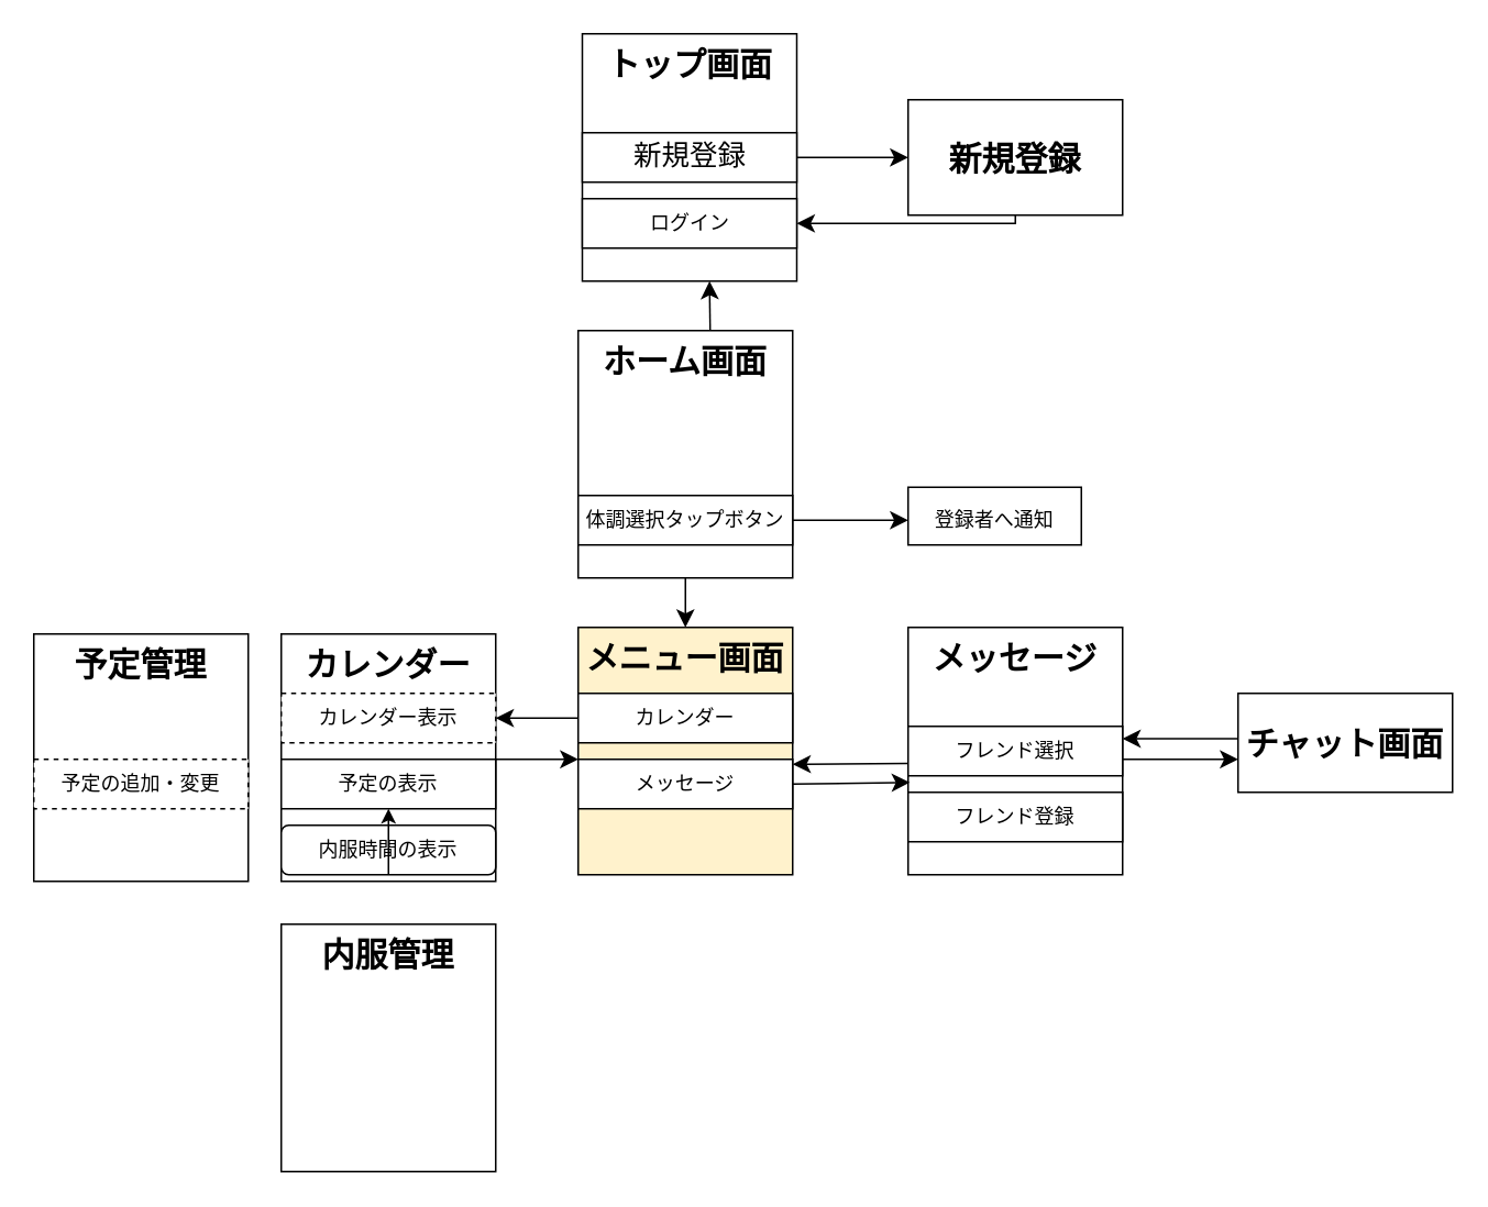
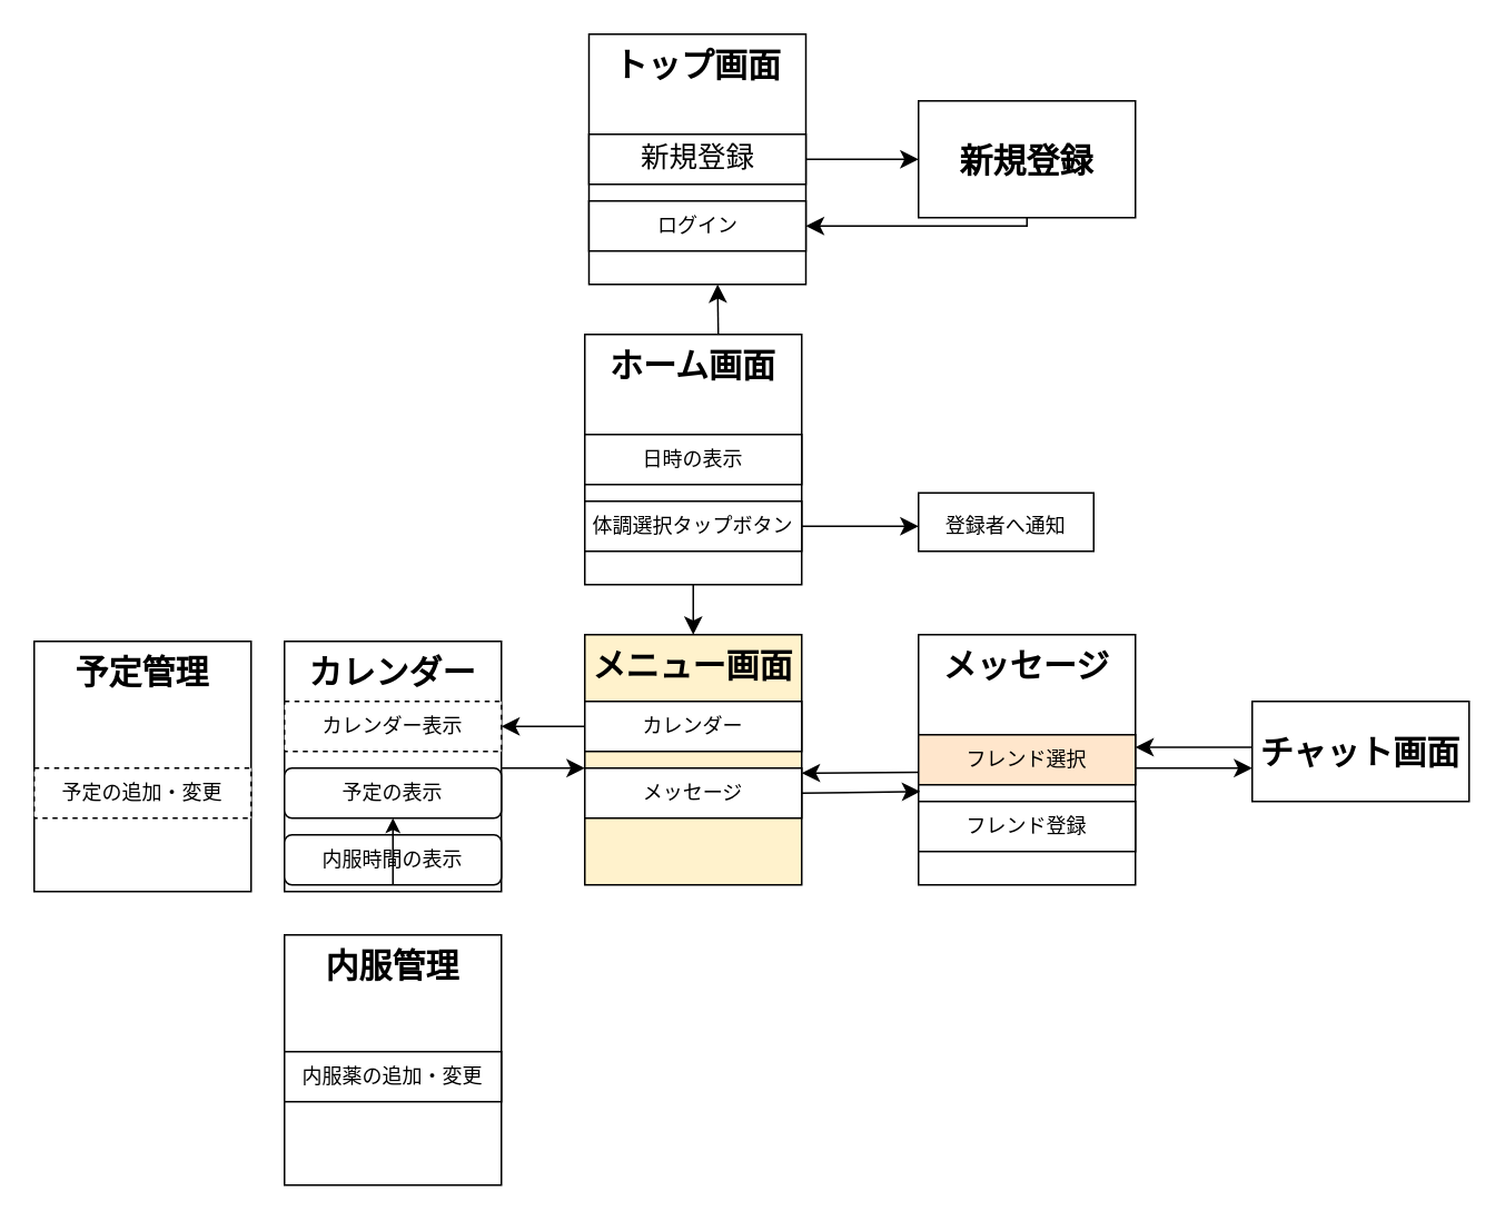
  <mxCell id="0" />
  <mxCell id="1" parent="0" />
  <mxCell id="2" value="&lt;b style=&quot;border-color: var(--border-color); font-size: 20px; text-align: justify;&quot;&gt;メッセージ&lt;/b&gt;" style="rounded=0;whiteSpace=wrap;html=1;fontSize=16;verticalAlign=top;" parent="1" vertex="1"><mxGeometry x="550" y="380" width="130" height="150" as="geometry" /></mxCell>
  <mxCell id="3" value="&lt;b style=&quot;border-color: var(--border-color); font-size: 20px; text-align: justify;&quot;&gt;カレンダー&lt;/b&gt;" style="rounded=0;whiteSpace=wrap;html=1;fontSize=16;verticalAlign=top;" parent="1" vertex="1"><mxGeometry x="170" y="384" width="130" height="150" as="geometry" /></mxCell>
  <mxCell id="4" value="&lt;b style=&quot;border-color: var(--border-color); font-size: 12px; text-align: justify; background-color: initial;&quot;&gt;&lt;font style=&quot;border-color: var(--border-color); font-size: 20px;&quot;&gt;メニュー画面&lt;/font&gt;&lt;/b&gt;" style="rounded=0;whiteSpace=wrap;html=1;fontSize=16;verticalAlign=top;fillColor=#fff2cc;" parent="1" vertex="1"><mxGeometry x="350" y="380" width="130" height="150" as="geometry" /></mxCell>
  <mxCell id="5" style="edgeStyle=none;curved=1;rounded=0;orthogonalLoop=1;jettySize=auto;html=1;exitX=0.5;exitY=1;exitDx=0;exitDy=0;fontSize=12;startSize=8;endSize=8;" parent="1" source="6" edge="1"><mxGeometry relative="1" as="geometry"><mxPoint x="415" y="380" as="targetPoint" /></mxGeometry></mxCell>
  <mxCell id="6" value="&lt;b style=&quot;border-color: var(--border-color); font-size: 12px; text-align: justify; background-color: initial;&quot;&gt;&lt;font style=&quot;border-color: var(--border-color); font-size: 20px;&quot;&gt;ホーム画面&lt;/font&gt;&lt;/b&gt;" style="rounded=0;whiteSpace=wrap;html=1;fontSize=16;verticalAlign=top;" parent="1" vertex="1"><mxGeometry x="350" y="200" width="130" height="150" as="geometry" /></mxCell>
  <mxCell id="7" value="&lt;b style=&quot;border-color: var(--border-color); font-size: 12px; text-align: justify; background-color: initial;&quot;&gt;&lt;font style=&quot;border-color: var(--border-color); font-size: 20px;&quot;&gt;トップ画面&lt;/font&gt;&lt;/b&gt;" style="rounded=0;whiteSpace=wrap;html=1;fontSize=16;verticalAlign=top;" parent="1" vertex="1"><mxGeometry x="352.5" y="20" width="130" height="150" as="geometry" /></mxCell>
+ <mxCell id="8" value="日時の表示" style="rounded=0;whiteSpace=wrap;html=1;fillColor=#FFFFFF;strokeColor=#000000;" parent="1" vertex="1"><mxGeometry x="350" y="260" width="130" height="30" as="geometry" /></mxCell>
  <mxCell id="9" value="カレンダー表示" style="rounded=0;whiteSpace=wrap;html=1;fillColor=#FFFFFF;strokeColor=#000000;dashed=1;" parent="1" vertex="1"><mxGeometry x="170" y="420" width="130" height="30" as="geometry" /></mxCell>
  <mxCell id="10" value="メッセージ" style="rounded=0;whiteSpace=wrap;html=1;fillColor=#FFFFFF;strokeColor=#000000;" parent="1" vertex="1"><mxGeometry x="350" y="460" width="130" height="30" as="geometry" /></mxCell>
  <mxCell id="11" style="edgeStyle=none;curved=1;rounded=0;orthogonalLoop=1;jettySize=auto;html=1;exitX=1;exitY=0.5;exitDx=0;exitDy=0;fontSize=12;startSize=8;endSize=8;entryX=0;entryY=0.5;entryDx=0;entryDy=0;" parent="1" source="12" edge="1"><mxGeometry relative="1" as="geometry"><mxPoint x="550" y="315" as="targetPoint" /></mxGeometry></mxCell>
  <mxCell id="12" value="体調選択タップボタン" style="rounded=0;whiteSpace=wrap;html=1;fillColor=#FFFFFF;strokeColor=#000000;" parent="1" vertex="1"><mxGeometry x="350" y="300" width="130" height="30" as="geometry" /></mxCell>
  <mxCell id="13" style="edgeStyle=none;curved=1;rounded=0;orthogonalLoop=1;jettySize=auto;html=1;exitX=0;exitY=0.5;exitDx=0;exitDy=0;entryX=1;entryY=0.5;entryDx=0;entryDy=0;fontSize=12;startSize=8;endSize=8;" parent="1" source="14" target="9" edge="1"><mxGeometry relative="1" as="geometry" /></mxCell>
  <mxCell id="14" value="カレンダー" style="rounded=0;whiteSpace=wrap;html=1;fillColor=#FFFFFF;strokeColor=#000000;" parent="1" vertex="1"><mxGeometry x="350" y="420" width="130" height="30" as="geometry" /></mxCell>
  <mxCell id="15" value="内服時間の表示" style="whiteSpace=wrap;html=1;fillColor=#FFFFFF;strokeColor=#000000;rounded=1;" parent="1" vertex="1"><mxGeometry x="170" y="500" width="130" height="30" as="geometry" /></mxCell>
- <mxCell id="16" value="予定の表示" style="rounded=0;whiteSpace=wrap;html=1;fillColor=#FFFFFF;strokeColor=#000000;" parent="1" vertex="1"><mxGeometry x="170" y="460" width="130" height="30" as="geometry" /></mxCell>
+ <mxCell id="16" value="予定の表示" style="whiteSpace=wrap;html=1;fillColor=#FFFFFF;strokeColor=#000000;rounded=1;" parent="1" vertex="1"><mxGeometry x="170" y="460" width="130" height="30" as="geometry" /></mxCell>
  <mxCell id="17" value="フレンド登録" style="rounded=0;whiteSpace=wrap;html=1;fillColor=#FFFFFF;strokeColor=#000000;" parent="1" vertex="1"><mxGeometry x="550" y="480" width="130" height="30" as="geometry" /></mxCell>
- <mxCell id="18" value="フレンド選択" style="rounded=0;whiteSpace=wrap;html=1;fillColor=#FFFFFF;strokeColor=#000000;" parent="1" vertex="1"><mxGeometry x="550" y="440" width="130" height="30" as="geometry" /></mxCell>
+ <mxCell id="18" value="フレンド選択" style="rounded=0;whiteSpace=wrap;html=1;fillColor=#ffe6cc;strokeColor=#000000;" parent="1" vertex="1"><mxGeometry x="550" y="440" width="130" height="30" as="geometry" /></mxCell>
  <mxCell id="19" value="ログイン" style="rounded=0;whiteSpace=wrap;html=1;fillColor=#FFFFFF;strokeColor=#000000;" parent="1" vertex="1"><mxGeometry x="352.5" y="120" width="130" height="30" as="geometry" /></mxCell>
  <mxCell id="20" style="edgeStyle=none;curved=1;rounded=0;orthogonalLoop=1;jettySize=auto;html=1;exitX=1;exitY=0.5;exitDx=0;exitDy=0;fontSize=12;startSize=8;endSize=8;" parent="1" source="21" target="22" edge="1"><mxGeometry relative="1" as="geometry" /></mxCell>
  <mxCell id="21" value="&lt;span style=&quot;font-size: 17px;&quot;&gt;新規登録&lt;/span&gt;" style="rounded=0;whiteSpace=wrap;html=1;fillColor=#FFFFFF;strokeColor=#000000;" parent="1" vertex="1"><mxGeometry x="352.5" y="80" width="130" height="30" as="geometry" /></mxCell>
  <mxCell id="22" value="&lt;b style=&quot;border-color: var(--border-color); font-size: 12px; text-align: justify; background-color: initial;&quot;&gt;&lt;font style=&quot;border-color: var(--border-color); font-size: 20px;&quot;&gt;新規登録&lt;/font&gt;&lt;/b&gt;" style="rounded=0;whiteSpace=wrap;html=1;fontSize=16;fillColor=#FFFFFF;strokeColor=#000000;" parent="1" vertex="1"><mxGeometry x="550" y="60" width="130" height="70" as="geometry" /></mxCell>
  <mxCell id="23" style="edgeStyle=none;curved=1;rounded=0;orthogonalLoop=1;jettySize=auto;html=1;entryX=0.5;entryY=0;entryDx=0;entryDy=0;fontSize=12;startSize=8;endSize=8;" parent="1" source="4" target="4" edge="1"><mxGeometry relative="1" as="geometry" /></mxCell>
  <mxCell id="24" style="edgeStyle=none;curved=1;rounded=0;orthogonalLoop=1;jettySize=auto;html=1;exitX=1;exitY=0.5;exitDx=0;exitDy=0;fontSize=12;startSize=8;endSize=8;" parent="1" source="10" edge="1"><mxGeometry relative="1" as="geometry"><mxPoint x="551" y="474" as="targetPoint" /></mxGeometry></mxCell>
  <mxCell id="25" style="edgeStyle=none;curved=1;rounded=0;orthogonalLoop=1;jettySize=auto;html=1;exitX=1;exitY=0.667;exitDx=0;exitDy=0;fontSize=12;startSize=8;endSize=8;exitPerimeter=0;" parent="1" source="18" edge="1"><mxGeometry relative="1" as="geometry"><mxPoint x="750" y="460" as="targetPoint" /></mxGeometry></mxCell>
  <mxCell id="26" value="" style="endArrow=classic;html=1;rounded=0;fontSize=12;startSize=8;endSize=8;curved=1;exitX=0;exitY=0.25;exitDx=0;exitDy=0;entryX=1;entryY=0.25;entryDx=0;entryDy=0;" parent="1" target="18" edge="1"><mxGeometry width="50" height="50" relative="1" as="geometry"><mxPoint x="750" y="447.5" as="sourcePoint" /><mxPoint x="650" y="470" as="targetPoint" /><Array as="points" /></mxGeometry></mxCell>
  <mxCell id="27" value="" style="endArrow=classic;html=1;rounded=0;fontSize=12;startSize=8;endSize=8;curved=1;exitX=0;exitY=0.75;exitDx=0;exitDy=0;" parent="1" source="18" edge="1"><mxGeometry width="50" height="50" relative="1" as="geometry"><mxPoint x="600" y="520" as="sourcePoint" /><mxPoint x="480" y="463" as="targetPoint" /></mxGeometry></mxCell>
  <mxCell id="28" value="" style="endArrow=classic;html=1;rounded=0;fontSize=12;startSize=8;endSize=8;curved=1;exitX=1;exitY=0;exitDx=0;exitDy=0;" parent="1" source="16" edge="1"><mxGeometry width="50" height="50" relative="1" as="geometry"><mxPoint x="600" y="520" as="sourcePoint" /><mxPoint x="350" y="460" as="targetPoint" /></mxGeometry></mxCell>
  <mxCell id="29" value="" style="endArrow=classic;html=1;rounded=0;fontSize=12;startSize=8;endSize=8;curved=1;entryX=0.593;entryY=1;entryDx=0;entryDy=0;entryPerimeter=0;" parent="1" target="7" edge="1"><mxGeometry width="50" height="50" relative="1" as="geometry"><mxPoint x="430" y="200" as="sourcePoint" /><mxPoint x="650" y="280" as="targetPoint" /></mxGeometry></mxCell>
  <mxCell id="30" value="" style="endArrow=classic;html=1;rounded=0;fontSize=12;startSize=8;endSize=8;exitX=0.5;exitY=1;exitDx=0;exitDy=0;entryX=1;entryY=0.5;entryDx=0;entryDy=0;edgeStyle=orthogonalEdgeStyle;" parent="1" source="22" target="19" edge="1"><mxGeometry width="50" height="50" relative="1" as="geometry"><mxPoint x="600" y="330" as="sourcePoint" /><mxPoint x="650" y="280" as="targetPoint" /><Array as="points"><mxPoint x="615" y="135" /></Array></mxGeometry></mxCell>
  <mxCell id="31" value="&lt;div style=&quot;text-align: justify;&quot;&gt;&lt;span style=&quot;background-color: initial; font-size: 20px;&quot;&gt;&lt;b&gt;予定管理&lt;/b&gt;&lt;/span&gt;&lt;/div&gt;" style="rounded=0;whiteSpace=wrap;html=1;fontSize=16;verticalAlign=top;" parent="1" vertex="1"><mxGeometry x="20" y="384" width="130" height="150" as="geometry" /></mxCell>
  <mxCell id="32" value="&lt;div style=&quot;text-align: justify;&quot;&gt;&lt;span style=&quot;font-size: 20px;&quot;&gt;&lt;b&gt;内服管理&lt;/b&gt;&lt;/span&gt;&lt;/div&gt;" style="rounded=0;whiteSpace=wrap;html=1;fontSize=16;verticalAlign=top;" parent="1" vertex="1"><mxGeometry x="170" y="560" width="130" height="150" as="geometry" /></mxCell>
  <mxCell id="33" value="予定の追加・変更" style="rounded=0;whiteSpace=wrap;html=1;fillColor=#FFFFFF;strokeColor=#000000;dashed=1;" parent="1" vertex="1"><mxGeometry x="20" y="460" width="130" height="30" as="geometry" /></mxCell>
+ <mxCell id="34" value="内服薬の追加・変更" style="rounded=0;whiteSpace=wrap;html=1;fillColor=#FFFFFF;strokeColor=#000000;" parent="1" vertex="1"><mxGeometry x="170" y="630" width="130" height="30" as="geometry" /></mxCell>
  <mxCell id="35" value="&lt;div style=&quot;text-align: justify;&quot;&gt;&lt;span style=&quot;background-color: initial; font-size: 20px;&quot;&gt;&lt;b&gt;チャット画面&lt;/b&gt;&lt;/span&gt;&lt;/div&gt;" style="rounded=0;whiteSpace=wrap;html=1;fontSize=16;verticalAlign=middle;" parent="1" vertex="1"><mxGeometry x="750" y="420" width="130" height="60" as="geometry" /></mxCell>
  <mxCell id="36" value="" style="endArrow=classic;html=1;rounded=0;exitX=0.5;exitY=1;exitDx=0;exitDy=0;" parent="1" source="15" target="16" edge="1"><mxGeometry width="50" height="50" relative="1" as="geometry"><mxPoint x="520" y="480" as="sourcePoint" /><mxPoint x="570" y="430" as="targetPoint" /></mxGeometry></mxCell>
  <mxCell id="37" value="&lt;span style=&quot;border-color: var(--border-color); text-align: justify; background-color: initial;&quot;&gt;&lt;font style=&quot;border-color: var(--border-color); font-size: 12px;&quot;&gt;登録者へ通知&lt;/font&gt;&lt;/span&gt;" style="rounded=0;whiteSpace=wrap;html=1;fontSize=16;fillColor=#FFFFFF;strokeColor=#000000;" vertex="1" parent="1"><mxGeometry x="550" y="295" width="105" height="35" as="geometry" /></mxCell>
